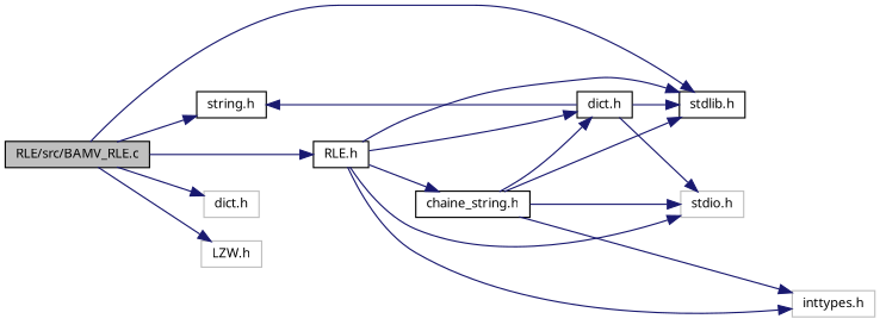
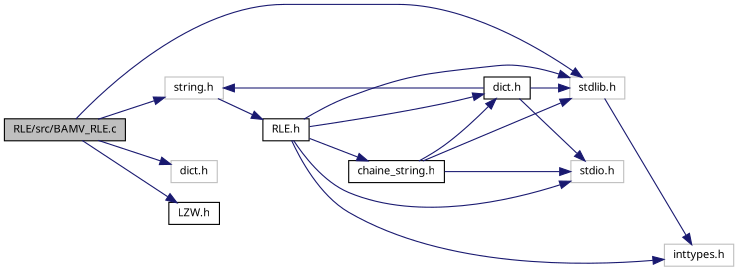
  digraph {
    fontname="Noto Sans"
    rankdir=LR
    node [color=grey75 fillcolor=white fontname="Noto Sans" fontsize=10 shape=record style=filled]
    edge [color=midnightblue fontname="Noto Sans" fontsize=10 labelfontname=Helvetica labelfontsize=10 style=solid]
    n1 [color=black fillcolor=grey75 fontcolor=black height=0.2 label="RLE/src/BAMV_RLE.c" width=0.4]
-   n2 [color=black height=0.2 label="stdlib.h" width=0.4]
-   n3 [color=black height=0.2 label="string.h" width=0.4]
+   n2 [height=0.2 label="stdlib.h" width=0.4]
+   n3 [height=0.2 label="string.h" width=0.4]
    n4 [height=0.2 label="dict.h" width=0.4]
-   n5 [height=0.2 label="LZW.h" width=0.4]
+   n5 [color=black height=0.2 label="LZW.h" width=0.4]
    n6 [color=black height=0.2 label="RLE.h" width=0.4]
    n7 [height=0.2 label="stdio.h" width=0.4]
    n8 [height=0.2 label="inttypes.h" width=0.4]
    n9 [color=black height=0.2 label="dict.h" width=0.4]
    n10 [color=black height=0.2 label="chaine_string.h" width=0.4]
    n1 -> n2
    n1 -> n3
    n1 -> n4
    n1 -> n5
-   n1 -> n6
+   n3 -> n6
    n6 -> n2
    n6 -> n7
    n6 -> n8
    n6 -> n9
    n6 -> n10
    n9 -> n2
    n9 -> n3
    n9 -> n7
    n10 -> n2
    n10 -> n7
-   n10 -> n8
+   n2 -> n8
    n10 -> n9
  }
